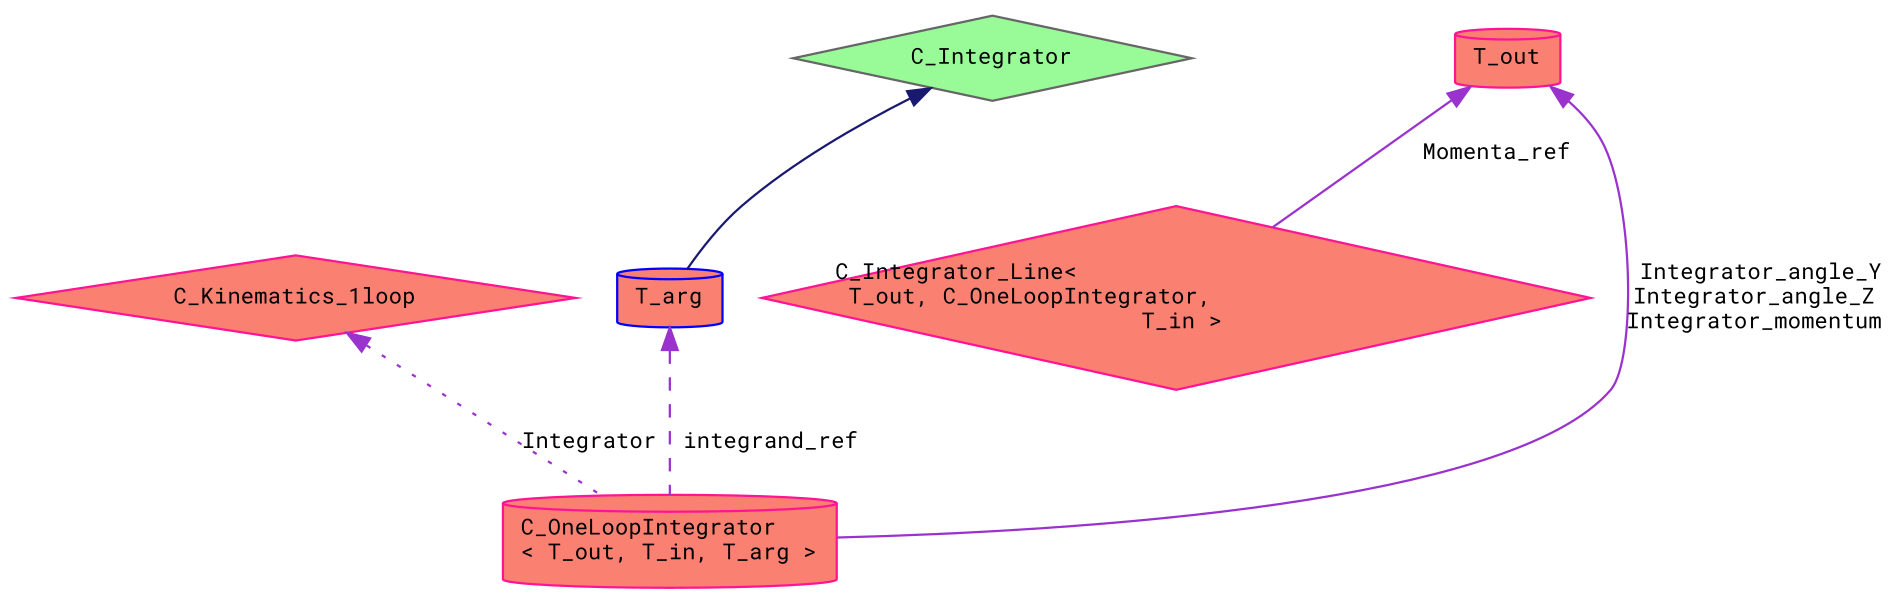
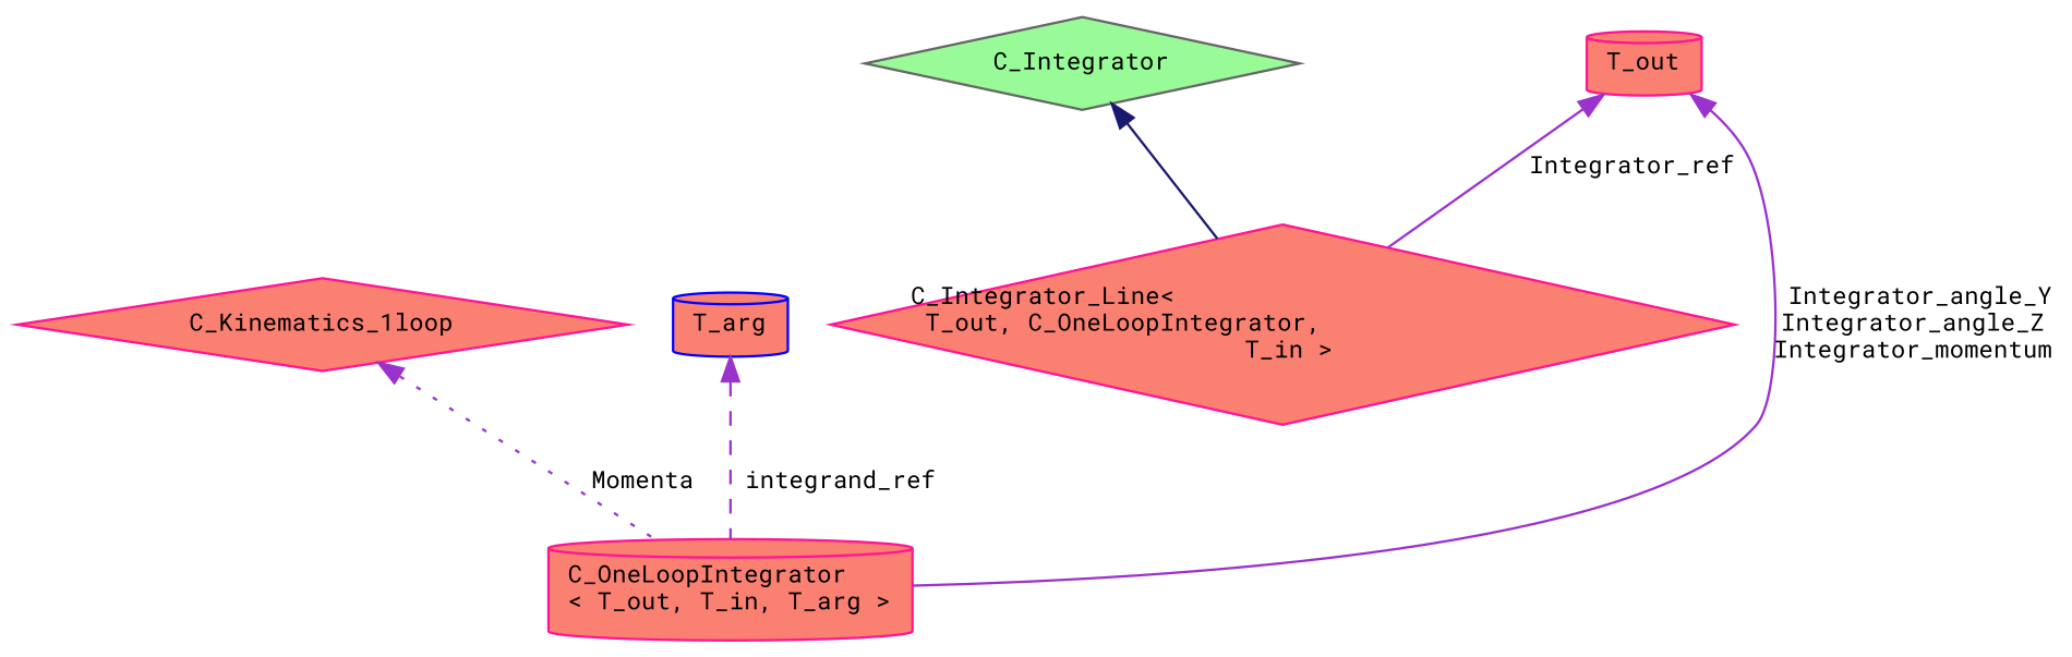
  digraph {
    fontname="Roboto Mono"
    node [color=deeppink fillcolor=salmon fontname="Roboto Mono" fontsize=10 shape=cylinder style=filled]
    edge [color=darkorchid3 dir=back fontname="Roboto Mono" fontsize=10 labelfontname=Helvetica labelfontsize=10 style=solid]
    n1 [fontcolor=black height=0.2 label="C_OneLoopIntegrator\l\< T_out, T_in, T_arg \>" width=0.4]
    n2 [height=0.2 label=C_Kinematics_1loop shape=diamond width=0.4]
    n3 [color=blue height=0.2 label=T_arg width=0.4]
    n4 [height=0.2 label="C_Integrator_Line\<\l T_out, C_OneLoopIntegrator,\l T_in \>" shape=diamond width=0.4]
    n5 [color=gray40 fillcolor=palegreen height=0.2 label=C_Integrator shape=diamond width=0.4]
    n6 [height=0.2 label=T_out width=0.4]
-   n2 -> n1 [label=" Integrator" style=dotted]
+   n2 -> n1 [label=" Momenta" style=dotted]
    n3 -> n1 [label=" integrand_ref" style=dashed]
-   n5 -> n3 [color=midnightblue]
+   n5 -> n4 [color=midnightblue]
    n6 -> n1 [label=" Integrator_angle_Y\nIntegrator_angle_Z\nIntegrator_momentum"]
-   n6 -> n4 [label=" Momenta_ref"]
+   n6 -> n4 [label=" Integrator_ref"]
  }
